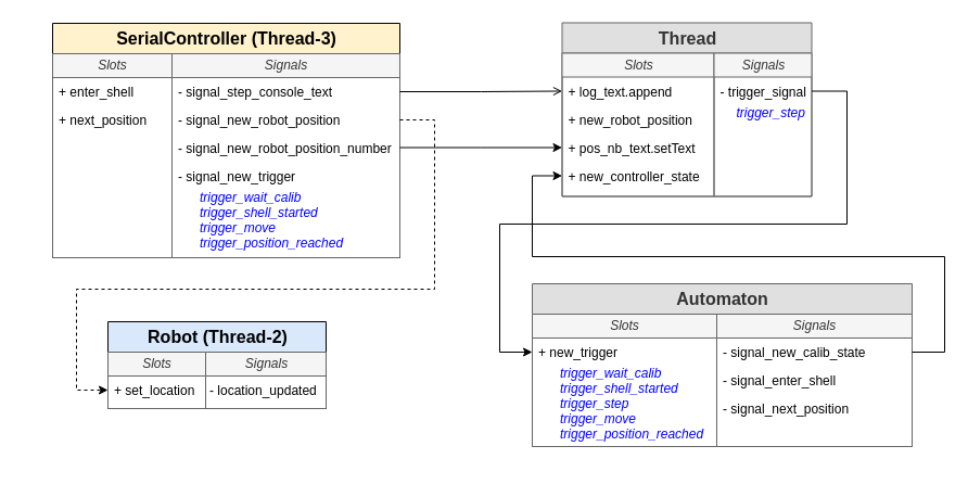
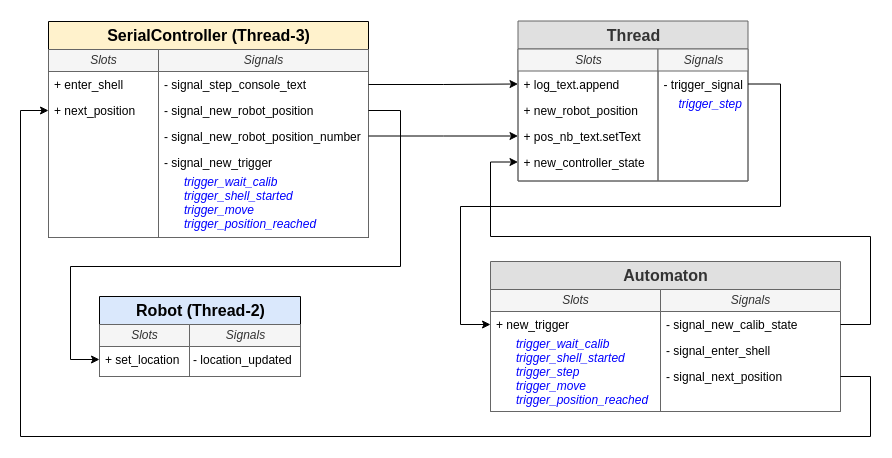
  <mxCell id="0" />
  <mxCell id="1" parent="0" />
  <mxCell id="2" value="&lt;font style=&quot;font-size: 16px&quot;&gt;SerialController (Thread-3)&lt;/font&gt;" style="swimlane;html=1;childLayout=stackLayout;resizeParent=1;resizeParentMax=0;startSize=28;rounded=0;fontFamily=Helvetica;fillColor=#fff2cc;strokeColor=#000000;swimlaneLine=1;autosize=1;container=1;collapsible=0;swimlaneFillColor=none;" parent="1" vertex="1"><mxGeometry x="48" y="21" width="320" height="216" as="geometry" /></mxCell>
  <mxCell id="3" value="&lt;i&gt;&lt;font style=&quot;font-weight: normal ; font-size: 12px&quot;&gt;Slots&lt;/font&gt;&lt;/i&gt;" style="swimlane;html=1;startSize=22;fillColor=#f5f5f5;strokeColor=#666666;fontColor=#333333;autosize=1;collapsible=0;" parent="2" vertex="1"><mxGeometry y="28" width="110" height="188" as="geometry" /></mxCell>
  <mxCell id="4" value="+ enter_shell" style="text;strokeColor=none;fillColor=none;align=left;verticalAlign=top;spacingLeft=4;spacingRight=4;overflow=hidden;rotatable=0;points=[[0,0.5],[1,0.5]];portConstraint=eastwest;rounded=0;startSize=26;fontFamily=Helvetica;" parent="3" vertex="1"><mxGeometry y="22" width="110" height="26" as="geometry" /></mxCell>
  <mxCell id="5" value="+ next_position" style="text;strokeColor=none;fillColor=none;align=left;verticalAlign=top;spacingLeft=4;spacingRight=4;overflow=hidden;rotatable=0;points=[[0,0.5],[1,0.5]];portConstraint=eastwest;rounded=0;startSize=26;fontFamily=Helvetica;" parent="3" vertex="1"><mxGeometry y="48" width="110" height="26" as="geometry" /></mxCell>
  <mxCell id="6" value="&lt;font size=&quot;1&quot;&gt;&lt;i style=&quot;font-weight: normal ; font-size: 12px&quot;&gt;Signals&lt;/i&gt;&lt;/font&gt;" style="swimlane;html=1;startSize=22;fillColor=#f5f5f5;strokeColor=#666666;fontColor=#333333;shadow=0;horizontal=1;noLabel=0;labelPadding=0;snapToPoint=1;perimeter=rectanglePerimeter;autosize=1;collapsible=0;container=1;part=0;backgroundOutline=0;" parent="2" vertex="1"><mxGeometry x="110" y="28" width="210" height="188" as="geometry" /></mxCell>
  <mxCell id="7" value="- signal_step_console_text" style="text;strokeColor=none;fillColor=none;align=left;verticalAlign=top;spacingLeft=4;spacingRight=4;overflow=hidden;rotatable=0;points=[[0,0.5],[1,0.5]];portConstraint=eastwest;rounded=0;startSize=26;fontFamily=Helvetica;" parent="6" vertex="1"><mxGeometry y="22" width="210" height="26" as="geometry" /></mxCell>
  <mxCell id="8" value="- signal_new_robot_position " style="text;strokeColor=none;fillColor=none;align=left;verticalAlign=top;spacingLeft=4;spacingRight=4;overflow=hidden;rotatable=0;points=[[0,0.5],[1,0.5]];portConstraint=eastwest;rounded=0;startSize=26;fontFamily=Helvetica;" parent="6" vertex="1"><mxGeometry y="48" width="210" height="26" as="geometry" /></mxCell>
  <mxCell id="9" value="- signal_new_robot_position_number" style="text;strokeColor=none;fillColor=none;align=left;verticalAlign=top;spacingLeft=4;spacingRight=4;overflow=hidden;rotatable=0;points=[[0,0.5],[1,0.5]];portConstraint=eastwest;rounded=0;startSize=26;fontFamily=Helvetica;" parent="6" vertex="1"><mxGeometry y="74" width="210" height="26" as="geometry" /></mxCell>
  <mxCell id="10" value="- signal_new_trigger" style="text;strokeColor=none;fillColor=none;align=left;verticalAlign=top;spacingLeft=4;spacingRight=4;overflow=hidden;rotatable=0;points=[[0,0.5],[1,0.5]];portConstraint=eastwest;rounded=0;startSize=26;fontFamily=Helvetica;container=0;" parent="6" vertex="1"><mxGeometry y="100" width="210" height="26" as="geometry" /></mxCell>
  <mxCell id="11" value="trigger_wait_calib&#10;trigger_shell_started&#10;trigger_move&#10;trigger_position_reached&#10;" style="text;strokeColor=none;fillColor=none;align=left;verticalAlign=top;spacingLeft=4;spacingRight=4;overflow=hidden;rotatable=0;points=[[0,0.5],[1,0.5]];portConstraint=eastwest;rounded=0;startSize=26;fontFamily=Helvetica;fontStyle=2;fontColor=#0000FF;" parent="6" vertex="1"><mxGeometry x="20" y="119" width="150" height="72" as="geometry" /></mxCell>
  <mxCell id="12" value="&lt;font style=&quot;font-size: 16px&quot;&gt;Thread&lt;/font&gt;" style="swimlane;html=1;childLayout=stackLayout;resizeParent=1;resizeParentMax=0;startSize=28;rounded=0;fontFamily=Helvetica;fillColor=#E0E0E0;strokeColor=#666666;fontColor=#333333;swimlaneLine=1;autosize=1;container=1;collapsible=0;" parent="1" vertex="1"><mxGeometry x="517.5" y="20.5" width="230" height="160" as="geometry" /></mxCell>
  <mxCell id="13" value="&lt;i&gt;&lt;font style=&quot;font-weight: normal ; font-size: 12px&quot;&gt;Slots&lt;/font&gt;&lt;/i&gt;" style="swimlane;html=1;startSize=22;fillColor=#f5f5f5;strokeColor=#666666;fontColor=#333333;autosize=1;collapsible=0;" parent="12" vertex="1"><mxGeometry y="28" width="140" height="132" as="geometry" /></mxCell>
  <mxCell id="14" value="+ log_text.append" style="text;strokeColor=none;fillColor=none;align=left;verticalAlign=top;spacingLeft=4;spacingRight=4;overflow=hidden;rotatable=0;points=[[0,0.5],[1,0.5]];portConstraint=eastwest;rounded=0;startSize=26;fontFamily=Helvetica;" parent="13" vertex="1"><mxGeometry y="22" width="140" height="26" as="geometry" /></mxCell>
  <mxCell id="15" value="+ new_robot_position" style="text;strokeColor=none;fillColor=none;align=left;verticalAlign=top;spacingLeft=4;spacingRight=4;overflow=hidden;rotatable=0;points=[[0,0.5],[1,0.5]];portConstraint=eastwest;rounded=0;startSize=26;fontFamily=Helvetica;" parent="13" vertex="1"><mxGeometry y="48" width="140" height="26" as="geometry" /></mxCell>
  <mxCell id="16" value="+ pos_nb_text.setText" style="text;strokeColor=none;fillColor=none;align=left;verticalAlign=top;spacingLeft=4;spacingRight=4;overflow=hidden;rotatable=0;points=[[0,0.5],[1,0.5]];portConstraint=eastwest;rounded=0;startSize=26;fontFamily=Helvetica;" parent="13" vertex="1"><mxGeometry y="74" width="140" height="26" as="geometry" /></mxCell>
  <mxCell id="17" value="+ new_controller_state" style="text;strokeColor=none;fillColor=none;align=left;verticalAlign=top;spacingLeft=4;spacingRight=4;overflow=hidden;rotatable=0;points=[[0,0.5],[1,0.5]];portConstraint=eastwest;rounded=0;startSize=26;fontFamily=Helvetica;" parent="13" vertex="1"><mxGeometry y="100" width="140" height="26" as="geometry" /></mxCell>
  <mxCell id="18" value="&lt;font size=&quot;1&quot;&gt;&lt;i style=&quot;font-weight: normal ; font-size: 12px&quot;&gt;Signals&lt;/i&gt;&lt;/font&gt;" style="swimlane;html=1;startSize=22;fillColor=#f5f5f5;strokeColor=#666666;fontColor=#333333;shadow=0;horizontal=1;noLabel=0;labelPadding=0;snapToPoint=1;perimeter=rectanglePerimeter;autosize=1;collapsible=0;container=1;part=0;backgroundOutline=0;" parent="12" vertex="1"><mxGeometry x="140" y="28" width="90" height="132" as="geometry" /></mxCell>
  <mxCell id="19" value="- trigger_signal" style="text;strokeColor=none;fillColor=none;align=left;verticalAlign=top;spacingLeft=4;spacingRight=4;overflow=hidden;rotatable=0;points=[[0,0.5],[1,0.5]];portConstraint=eastwest;rounded=0;startSize=26;fontFamily=Helvetica;connectable=1;" parent="18" vertex="1"><mxGeometry y="22" width="90" height="26" as="geometry" /></mxCell>
  <mxCell id="20" value="trigger_step&#10;" style="text;strokeColor=none;fillColor=none;align=left;verticalAlign=top;spacingLeft=4;spacingRight=4;overflow=hidden;rotatable=0;points=[[0,0.5],[1,0.5]];portConstraint=eastwest;rounded=0;startSize=26;fontFamily=Helvetica;fontStyle=2;fontColor=#0000FF;" parent="18" vertex="1"><mxGeometry x="15" y="41" width="75" height="29" as="geometry" /></mxCell>
  <mxCell id="21" value="&lt;font style=&quot;font-size: 16px&quot;&gt;Automaton&lt;/font&gt;" style="swimlane;html=1;childLayout=stackLayout;resizeParent=1;resizeParentMax=0;startSize=28;rounded=0;fontFamily=Helvetica;fillColor=#E0E0E0;strokeColor=#666666;fontColor=#333333;swimlaneLine=1;autosize=1;container=1;collapsible=0;" parent="1" vertex="1"><mxGeometry x="490" y="261" width="350" height="150" as="geometry" /></mxCell>
  <mxCell id="22" value="&lt;i&gt;&lt;font style=&quot;font-weight: normal ; font-size: 12px&quot;&gt;Slots&lt;/font&gt;&lt;/i&gt;" style="swimlane;html=1;startSize=22;fillColor=#f5f5f5;strokeColor=#666666;fontColor=#333333;autosize=1;collapsible=0;" parent="21" vertex="1"><mxGeometry y="28" width="170" height="122" as="geometry" /></mxCell>
  <mxCell id="23" value="+ new_trigger" style="text;strokeColor=none;fillColor=none;align=left;verticalAlign=top;spacingLeft=4;spacingRight=4;overflow=hidden;rotatable=0;points=[[0,0.5],[1,0.5]];portConstraint=eastwest;rounded=0;startSize=26;fontFamily=Helvetica;" parent="22" vertex="1"><mxGeometry y="22" width="90" height="26" as="geometry" /></mxCell>
  <mxCell id="24" value="trigger_wait_calib&#10;trigger_shell_started&#10;trigger_step&#10;trigger_move&#10;trigger_position_reached&#10;" style="text;strokeColor=none;fillColor=none;align=left;verticalAlign=top;spacingLeft=4;spacingRight=4;overflow=hidden;rotatable=0;points=[[0,0.5],[1,0.5]];portConstraint=eastwest;rounded=0;startSize=26;fontFamily=Helvetica;fontStyle=2;fontColor=#0000FF;" parent="22" vertex="1"><mxGeometry x="20" y="41" width="150" height="79" as="geometry" /></mxCell>
  <mxCell id="25" value="&lt;font size=&quot;1&quot;&gt;&lt;i style=&quot;font-weight: normal ; font-size: 12px&quot;&gt;Signals&lt;/i&gt;&lt;/font&gt;" style="swimlane;html=1;startSize=22;fillColor=#f5f5f5;strokeColor=#666666;fontColor=#333333;shadow=0;horizontal=1;noLabel=0;labelPadding=0;snapToPoint=1;perimeter=rectanglePerimeter;autosize=1;collapsible=0;container=1;part=0;backgroundOutline=0;" parent="21" vertex="1"><mxGeometry x="170" y="28" width="180" height="122" as="geometry" /></mxCell>
  <mxCell id="26" value="- signal_next_position " style="text;strokeColor=none;fillColor=none;align=left;verticalAlign=top;spacingLeft=4;spacingRight=4;overflow=hidden;rotatable=0;points=[[0,0.5],[1,0.5]];portConstraint=eastwest;rounded=0;startSize=26;fontFamily=Helvetica;" parent="25" vertex="1"><mxGeometry y="74" width="180" height="26" as="geometry" /></mxCell>
  <mxCell id="27" value="- signal_enter_shell" style="text;strokeColor=none;fillColor=none;align=left;verticalAlign=top;spacingLeft=4;spacingRight=4;overflow=hidden;rotatable=0;points=[[0,0.5],[1,0.5]];portConstraint=eastwest;rounded=0;startSize=26;fontFamily=Helvetica;" parent="25" vertex="1"><mxGeometry y="48" width="180" height="26" as="geometry" /></mxCell>
  <mxCell id="28" value="- signal_new_calib_state" style="text;strokeColor=none;fillColor=none;align=left;verticalAlign=top;spacingLeft=4;spacingRight=4;overflow=hidden;rotatable=0;points=[[0,0.5],[1,0.5]];portConstraint=eastwest;rounded=0;startSize=26;fontFamily=Helvetica;" parent="25" vertex="1"><mxGeometry y="22" width="180" height="26" as="geometry" /></mxCell>
  <mxCell id="29" value="" style="edgeStyle=orthogonalEdgeStyle;rounded=0;orthogonalLoop=1;jettySize=auto;html=1;startSize=26;fontFamily=Helvetica;entryX=0;entryY=0.5;entryDx=0;entryDy=0;" parent="1" source="19" target="23" edge="1"><mxGeometry relative="1" as="geometry"><mxPoint x="877.5" y="83.5" as="targetPoint" /><Array as="points"><mxPoint x="780" y="84" /><mxPoint x="780" y="206" /><mxPoint x="460" y="206" /><mxPoint x="460" y="324" /></Array></mxGeometry></mxCell>
- <mxCell id="30" style="edgeStyle=orthogonalEdgeStyle;rounded=0;orthogonalLoop=1;jettySize=auto;html=1;entryX=0;entryY=0.5;entryDx=0;entryDy=0;startSize=26;fontFamily=Helvetica;endArrow=open;" parent="1" source="7" target="14" edge="1"><mxGeometry relative="1" as="geometry" /></mxCell>
- <mxCell id="31" style="edgeStyle=orthogonalEdgeStyle;rounded=0;orthogonalLoop=1;jettySize=auto;html=1;entryX=0;entryY=0.5;entryDx=0;entryDy=0;startSize=26;fontFamily=Helvetica;exitX=1;exitY=0.5;exitDx=0;exitDy=0;dashed=1;" parent="1" source="8" target="35" edge="1"><mxGeometry relative="1" as="geometry"><Array as="points"><mxPoint x="400" y="110" /><mxPoint x="400" y="266" /><mxPoint x="70" y="266" /><mxPoint x="70" y="359" /></Array><mxPoint x="390" y="116" as="sourcePoint" /></mxGeometry></mxCell>
+ <mxCell id="30" style="edgeStyle=orthogonalEdgeStyle;rounded=0;orthogonalLoop=1;jettySize=auto;html=1;entryX=0;entryY=0.5;entryDx=0;entryDy=0;startSize=26;fontFamily=Helvetica;" parent="1" source="7" target="14" edge="1"><mxGeometry relative="1" as="geometry" /></mxCell>
+ <mxCell id="31" style="edgeStyle=orthogonalEdgeStyle;rounded=0;orthogonalLoop=1;jettySize=auto;html=1;entryX=0;entryY=0.5;entryDx=0;entryDy=0;startSize=26;fontFamily=Helvetica;exitX=1;exitY=0.5;exitDx=0;exitDy=0;" parent="1" source="8" target="35" edge="1"><mxGeometry relative="1" as="geometry"><Array as="points"><mxPoint x="400" y="110" /><mxPoint x="400" y="266" /><mxPoint x="70" y="266" /><mxPoint x="70" y="359" /></Array><mxPoint x="390" y="116" as="sourcePoint" /></mxGeometry></mxCell>
+ <mxCell id="32" style="edgeStyle=orthogonalEdgeStyle;rounded=0;orthogonalLoop=1;jettySize=auto;html=1;entryX=0;entryY=0.5;entryDx=0;entryDy=0;startSize=26;fontFamily=Helvetica;exitX=1;exitY=0.5;exitDx=0;exitDy=0;" parent="1" source="26" target="5" edge="1"><mxGeometry relative="1" as="geometry"><Array as="points"><mxPoint x="870" y="376" /><mxPoint x="870" y="436" /><mxPoint x="20" y="436" /><mxPoint x="20" y="110" /></Array><mxPoint x="850" y="356" as="sourcePoint" /></mxGeometry></mxCell>
  <mxCell id="33" value="&lt;font style=&quot;font-size: 16px&quot;&gt;Robot (Thread-2)&lt;br&gt;&lt;/font&gt;" style="swimlane;html=1;childLayout=stackLayout;resizeParent=1;resizeParentMax=0;startSize=28;rounded=0;fontFamily=Helvetica;fillColor=#dae8fc;strokeColor=#000000;swimlaneLine=1;autosize=1;container=1;collapsible=0;" parent="1" vertex="1"><mxGeometry x="99" y="296" width="201" height="80" as="geometry" /></mxCell>
  <mxCell id="34" value="&lt;i&gt;&lt;font style=&quot;font-weight: normal ; font-size: 12px&quot;&gt;Slots&lt;/font&gt;&lt;/i&gt;" style="swimlane;html=1;startSize=22;fillColor=#f5f5f5;strokeColor=#666666;fontColor=#333333;autosize=1;collapsible=0;spacing=2;" parent="33" vertex="1"><mxGeometry y="28" width="90" height="52" as="geometry" /></mxCell>
  <mxCell id="35" value="+ set_location" style="text;strokeColor=none;fillColor=none;align=left;verticalAlign=top;spacingLeft=4;spacingRight=4;overflow=hidden;rotatable=0;points=[[0,0.5],[1,0.5]];portConstraint=eastwest;rounded=0;startSize=26;fontFamily=Helvetica;" parent="34" vertex="1"><mxGeometry y="22" width="90" height="26" as="geometry" /></mxCell>
  <mxCell id="36" value="&lt;font size=&quot;1&quot;&gt;&lt;i style=&quot;font-weight: normal ; font-size: 12px&quot;&gt;Signals&lt;/i&gt;&lt;/font&gt;" style="swimlane;html=1;startSize=22;fillColor=#f5f5f5;strokeColor=#666666;fontColor=#333333;shadow=0;horizontal=1;noLabel=0;labelPadding=0;snapToPoint=1;perimeter=rectanglePerimeter;autosize=1;collapsible=0;container=1;part=0;backgroundOutline=0;" parent="33" vertex="1"><mxGeometry x="90" y="28" width="111" height="52" as="geometry" /></mxCell>
  <mxCell id="37" value="- location_updated" style="text;strokeColor=none;fillColor=none;align=left;verticalAlign=top;spacingLeft=4;spacingRight=4;overflow=hidden;rotatable=0;points=[[0,0.5],[1,0.5]];portConstraint=eastwest;rounded=0;startSize=26;fontFamily=Helvetica;" vertex="1" parent="36"><mxGeometry x="-2" y="22" width="113" height="26" as="geometry" /></mxCell>
  <mxCell id="38" value="" style="edgeStyle=orthogonalEdgeStyle;rounded=0;orthogonalLoop=1;jettySize=auto;html=1;entryX=0;entryY=0.5;entryDx=0;entryDy=0;" edge="1" parent="1" source="9" target="16"><mxGeometry relative="1" as="geometry"><mxPoint x="447.5" y="135.5" as="targetPoint" /><Array as="points"><mxPoint x="443" y="136" /></Array></mxGeometry></mxCell>
  <mxCell id="39" value="" style="edgeStyle=orthogonalEdgeStyle;rounded=0;orthogonalLoop=1;jettySize=auto;html=1;entryX=0;entryY=0.5;entryDx=0;entryDy=0;exitX=1;exitY=0.5;exitDx=0;exitDy=0;" edge="1" parent="1" source="28" target="17"><mxGeometry relative="1" as="geometry"><mxPoint x="860" y="309" as="sourcePoint" /><mxPoint x="480" y="156" as="targetPoint" /><Array as="points"><mxPoint x="870" y="324" /><mxPoint x="870" y="236" /><mxPoint x="490" y="236" /><mxPoint x="490" y="161" /></Array></mxGeometry></mxCell>
